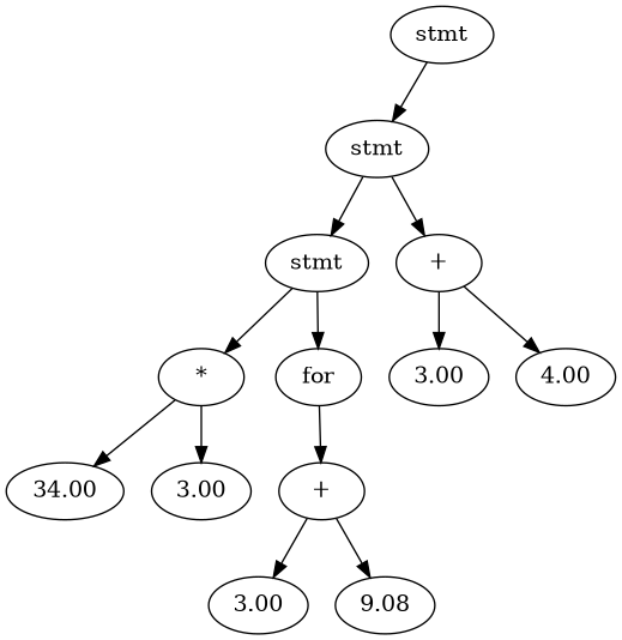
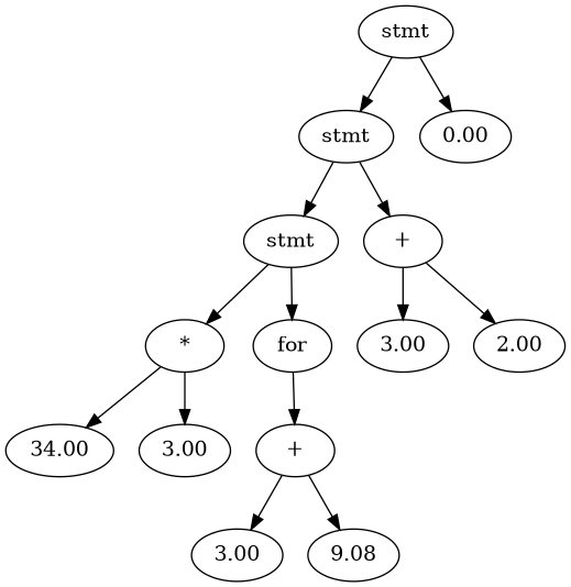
  digraph {
    n1 [label=stmt]
    n2 [label=stmt]
+   n3 [label=0.00]
    n4 [label=stmt]
    n5 [label="+"]
    n6 [label="*"]
    n7 [label=for]
    n8 [label=3.00]
-   n9 [label=4.00]
+   n9 [label=2.00]
    n10 [label=34.00]
    n11 [label=3.00]
    n12 [label="+"]
    n13 [label=3.00]
    n14 [label=9.08]
    n1 -> n2
+   n1 -> n3
    n2 -> n4
    n2 -> n5
    n4 -> n6
    n4 -> n7
    n5 -> n8
    n5 -> n9
    n6 -> n10
    n6 -> n11
    n7 -> n12
    n12 -> n13
    n12 -> n14
  }
